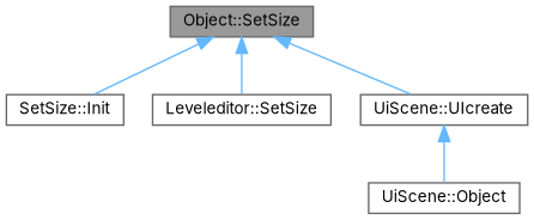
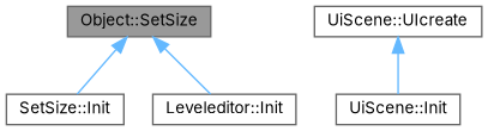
  digraph {
    fontname=Inter
    rankdir=TB
    node [color=grey40 fillcolor=white fontname=Inter fontsize=10 shape=box style=filled]
    edge [color=steelblue1 dir=back fontname=Inter fontsize=10 labelfontname=Helvetica labelfontsize=10 style=solid]
    n1 [color=gray40 fillcolor=grey60 fontcolor=black height=0.2 label="Object::SetSize" width=0.4]
    n2 [height=0.2 label="SetSize::Init" width=0.4]
-   n3 [height=0.2 label="Leveleditor::SetSize" width=0.4]
+   n3 [height=0.2 label="Leveleditor::Init" width=0.4]
    n4 [height=0.2 label="UiScene::UIcreate" width=0.4]
-   n5 [height=0.2 label="UiScene::Object" width=0.4]
+   n5 [height=0.2 label="UiScene::Init" width=0.4]
    n1 -> n2
    n1 -> n3
-   n1 -> n4
    n4 -> n5
  }
